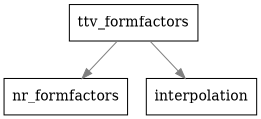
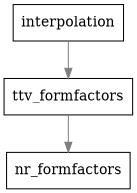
  digraph {
    concentrate=true
    splines=true
    node [fillcolor=white shape=record style=filled]
    edge [color=gray50]
    n1 [label=nr_formfactors]
    ttv_formfactors
    interpolation
    ttv_formfactors -> n1
-   ttv_formfactors -> interpolation
+   interpolation -> ttv_formfactors
  }
